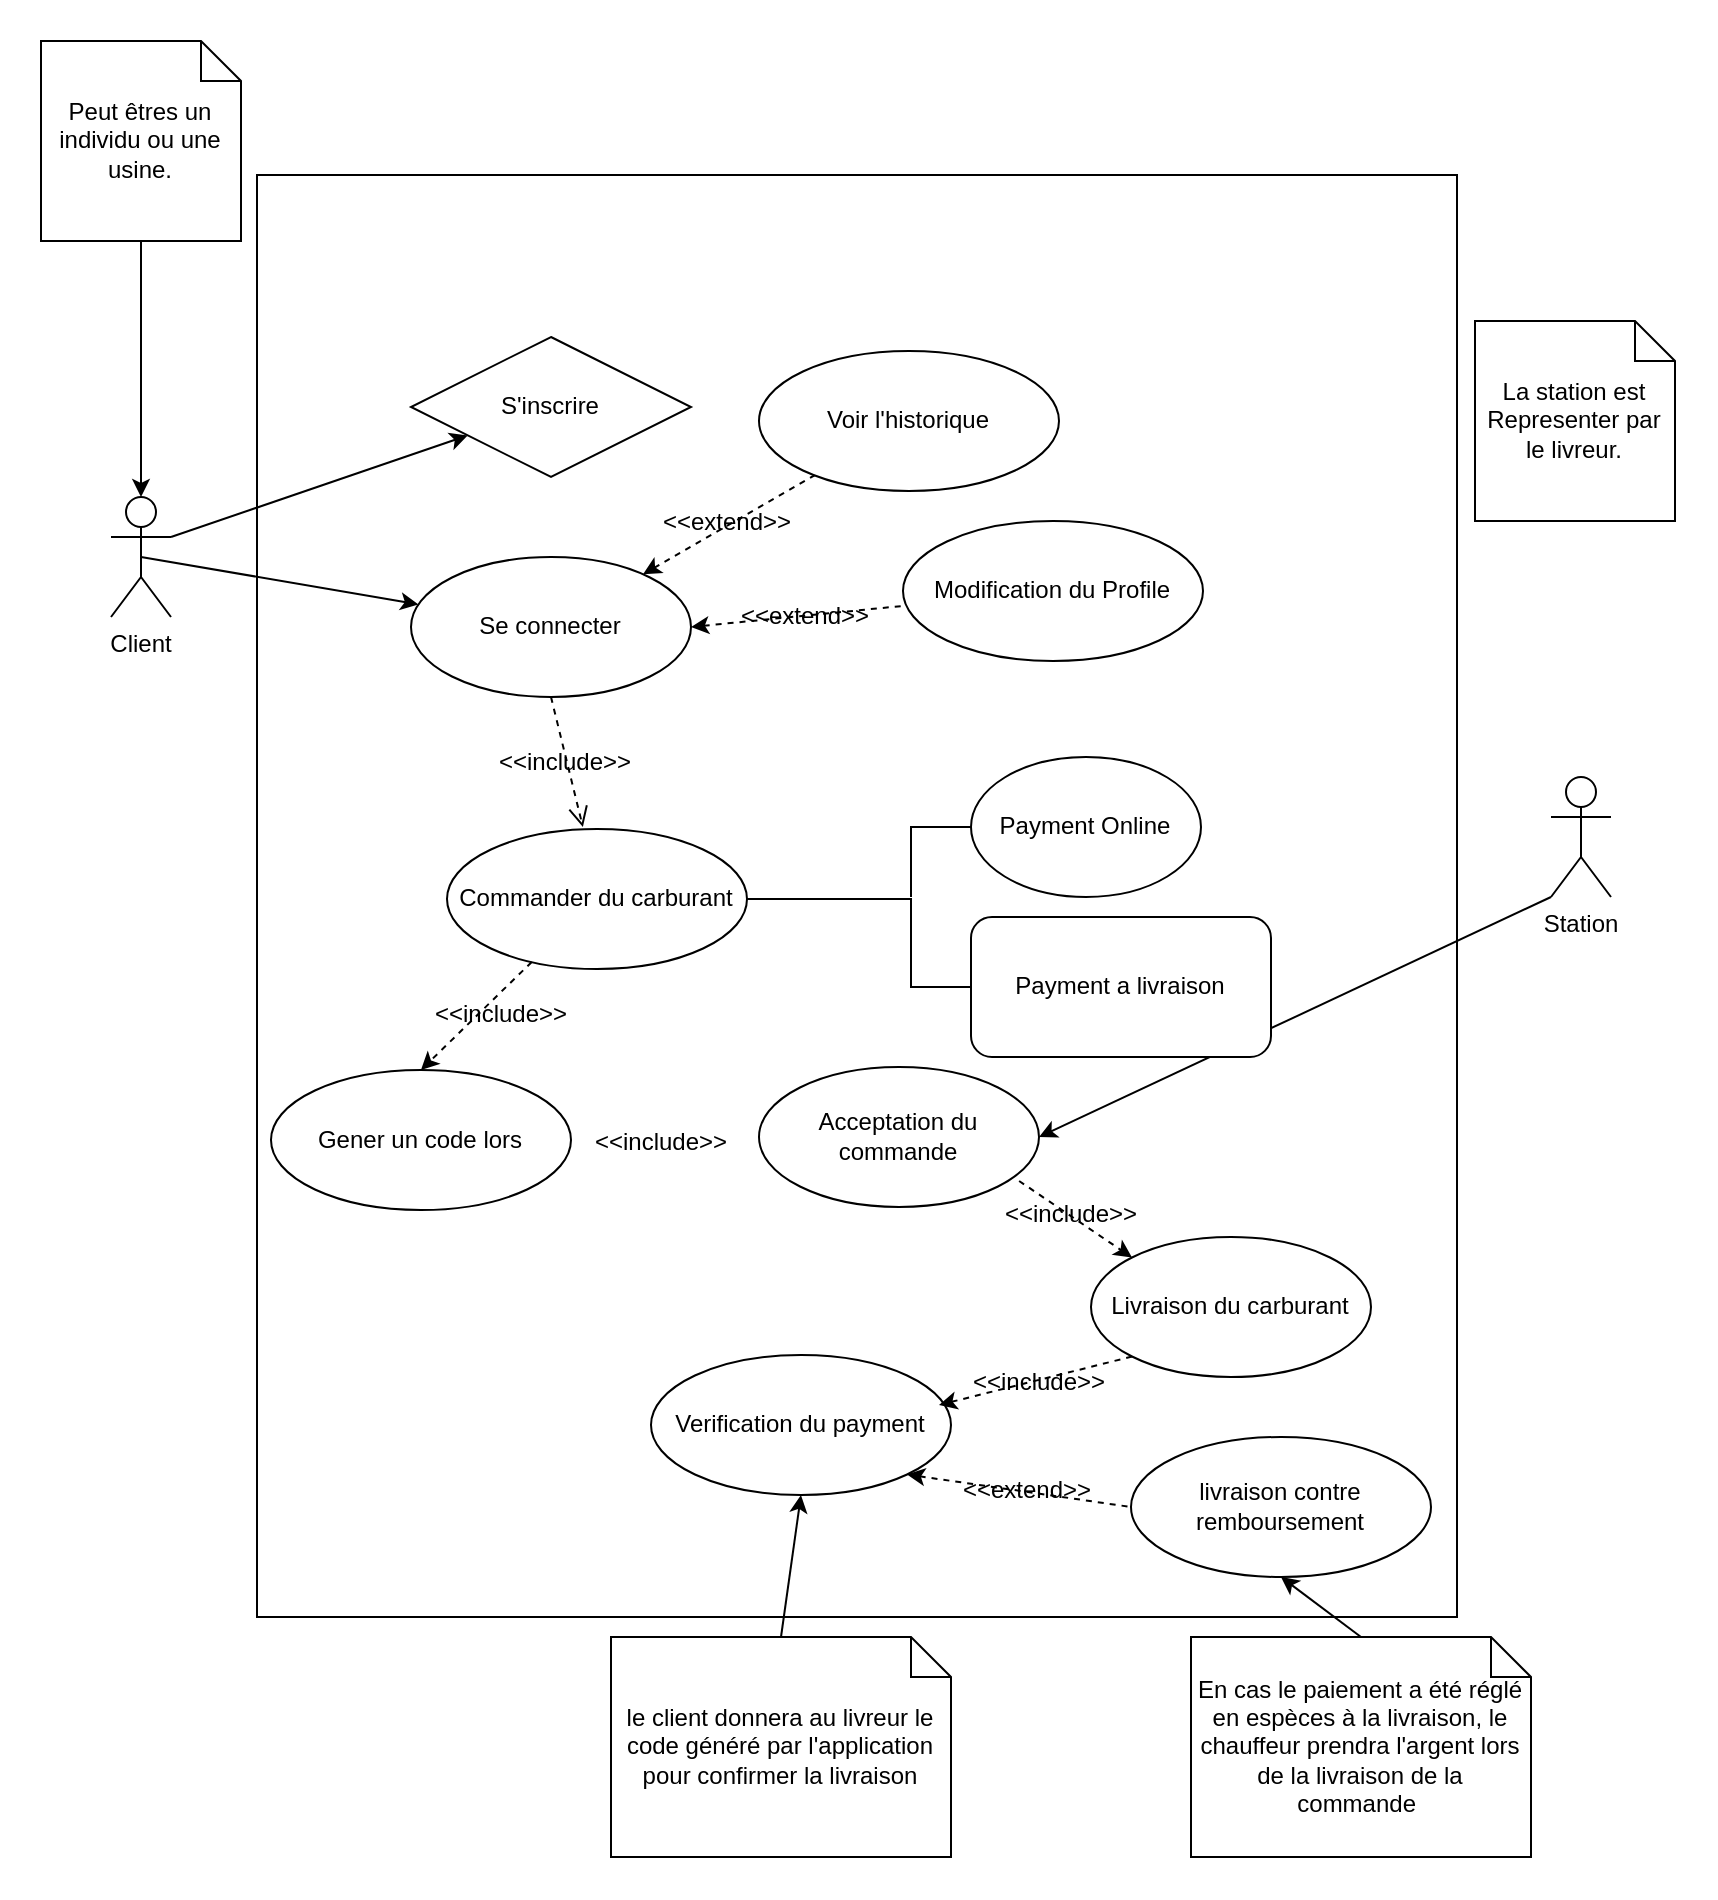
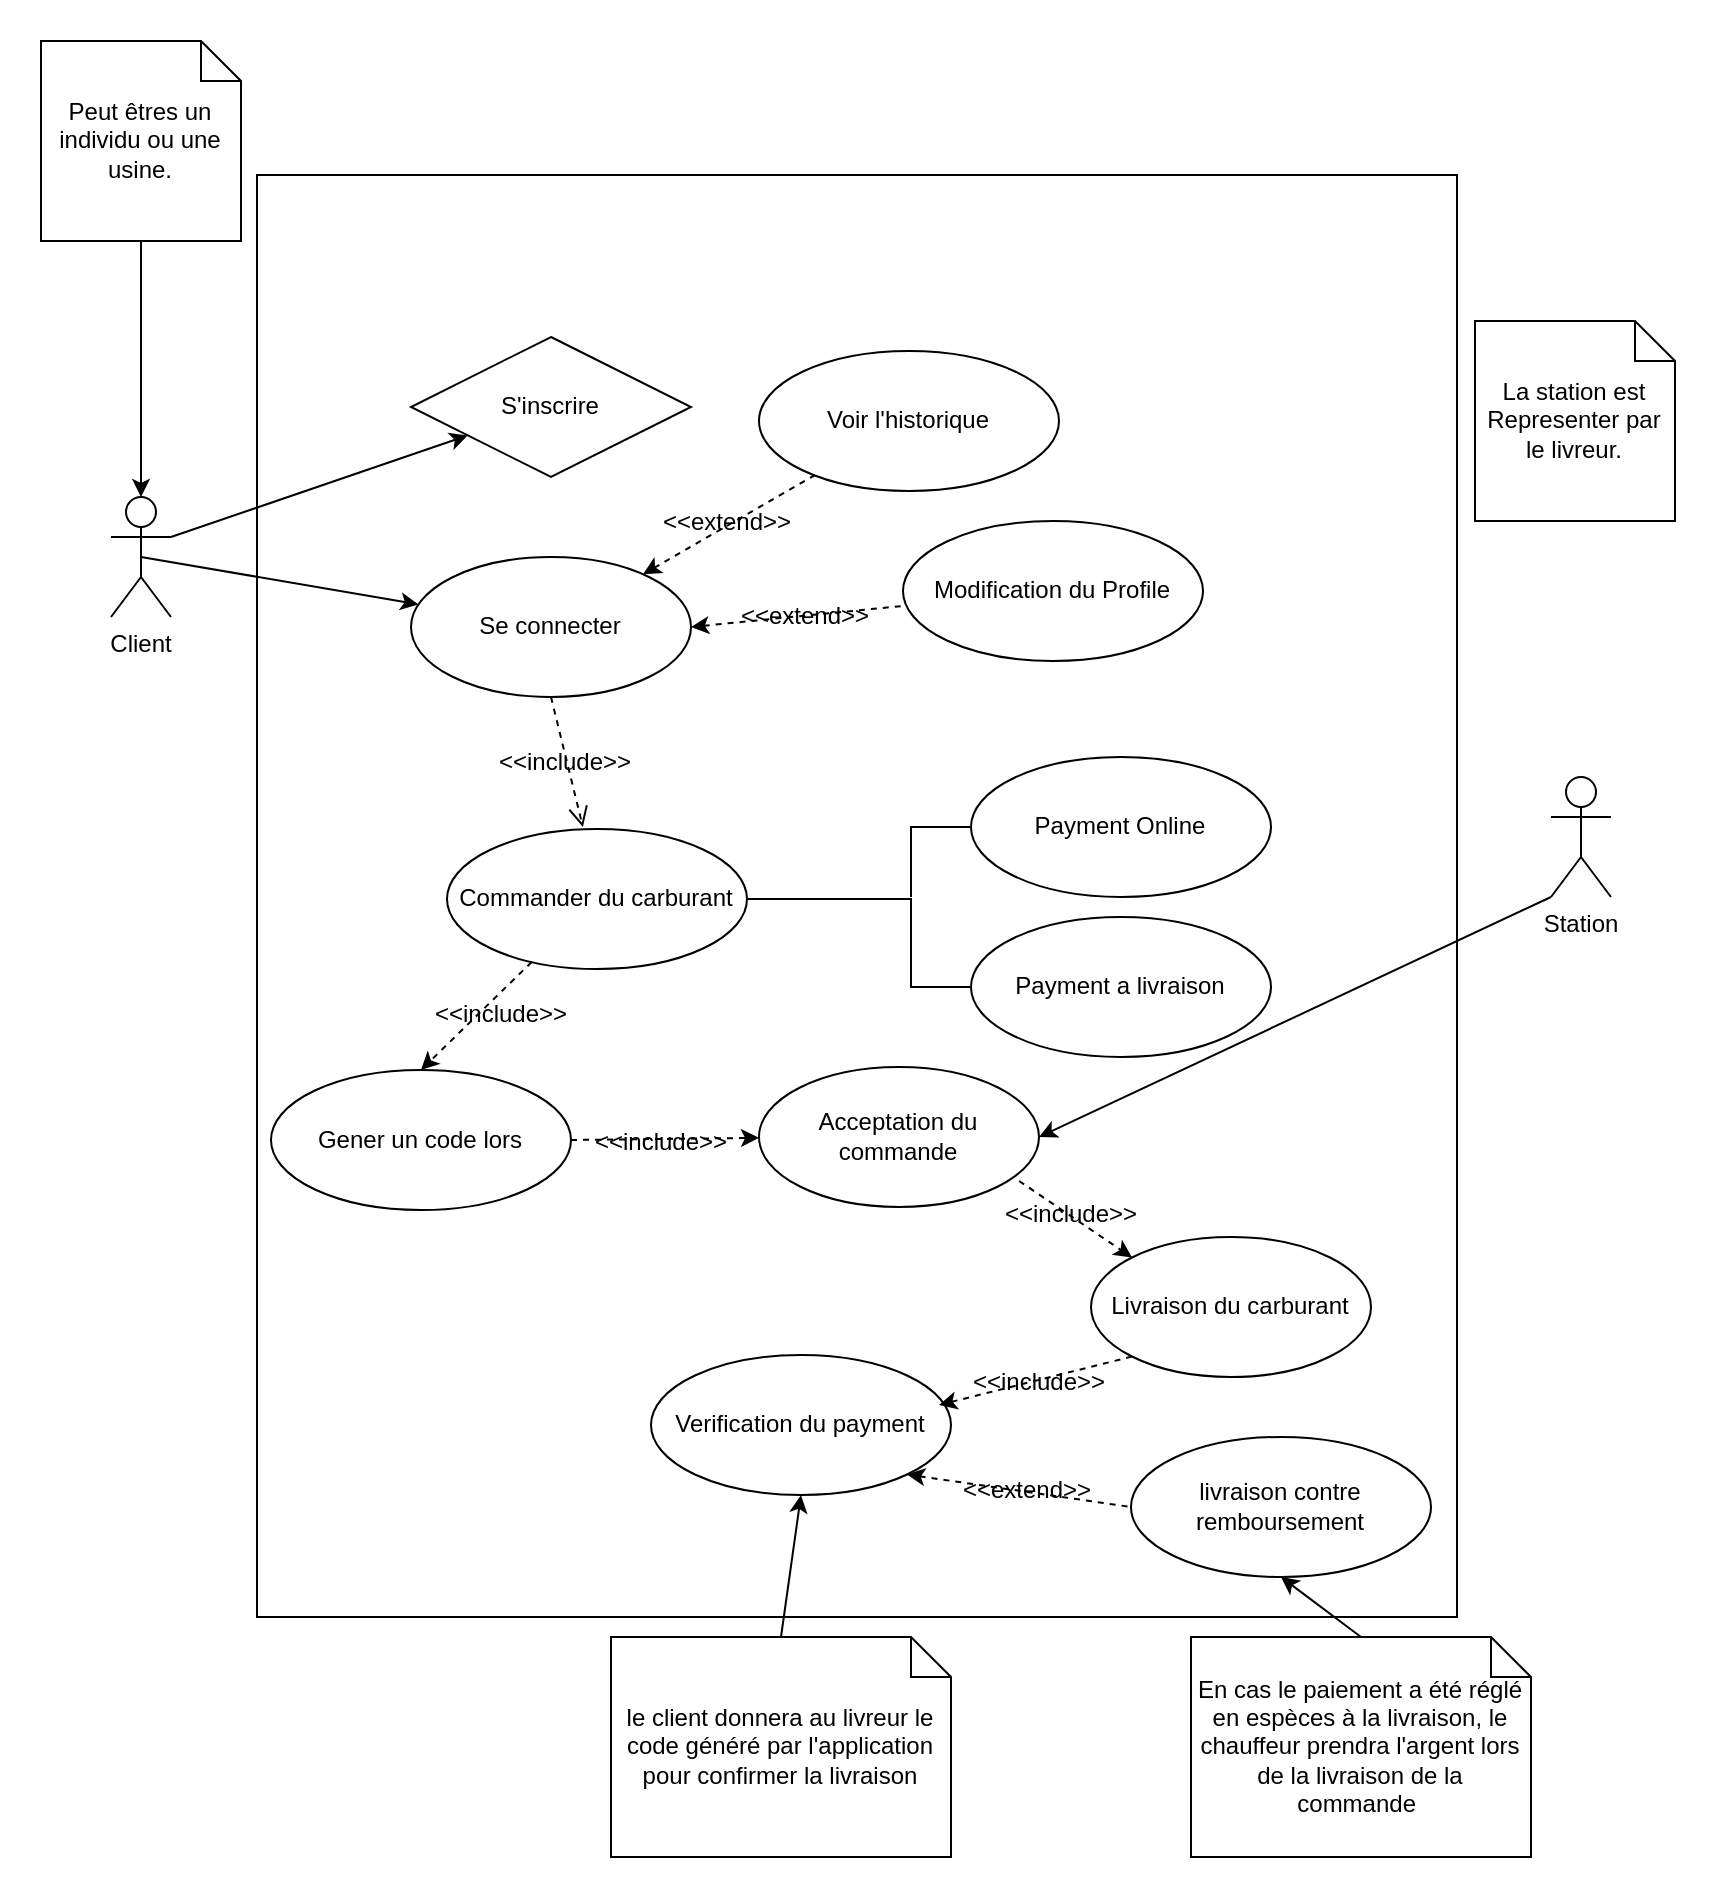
  <mxCell id="0" />
  <mxCell id="1" parent="0" />
  <mxCell id="2" value="" style="rounded=0;whiteSpace=wrap;html=1;" parent="1" vertex="1"><mxGeometry x="128" y="87" width="600" height="721" as="geometry" /></mxCell>
  <mxCell id="3" style="rounded=0;orthogonalLoop=1;jettySize=auto;html=1;exitX=1;exitY=0.333;exitDx=0;exitDy=0;exitPerimeter=0;" parent="1" source="5" target="6" edge="1"><mxGeometry relative="1" as="geometry" /></mxCell>
  <mxCell id="4" style="rounded=0;orthogonalLoop=1;jettySize=auto;html=1;exitX=0.5;exitY=0.5;exitDx=0;exitDy=0;exitPerimeter=0;" parent="1" source="5" target="7" edge="1"><mxGeometry relative="1" as="geometry" /></mxCell>
  <mxCell id="5" value="Client" style="shape=umlActor;verticalLabelPosition=bottom;verticalAlign=top;html=1;" parent="1" vertex="1"><mxGeometry x="55" y="248" width="30" height="60" as="geometry" /></mxCell>
  <mxCell id="6" value="S'inscrire" style="rhombus;whiteSpace=wrap;html=1;" parent="1" vertex="1"><mxGeometry x="205" y="168" width="140" height="70" as="geometry" /></mxCell>
  <mxCell id="7" value="Se connecter" style="ellipse;whiteSpace=wrap;html=1;" parent="1" vertex="1"><mxGeometry x="205" y="278" width="140" height="70" as="geometry" /></mxCell>
+ <mxCell id="8" style="edgeStyle=none;rounded=0;orthogonalLoop=1;jettySize=auto;html=1;exitX=1;exitY=0.5;exitDx=0;exitDy=0;dashed=1;sketch=0;" parent="1" source="42" target="25" edge="1"><mxGeometry relative="1" as="geometry" /></mxCell>
  <mxCell id="9" value="Commander du carburant" style="ellipse;whiteSpace=wrap;html=1;" parent="1" vertex="1"><mxGeometry x="223" y="414" width="150" height="70" as="geometry" /></mxCell>
  <mxCell id="10" value="&amp;lt;&amp;lt;include&amp;gt;&amp;gt;" style="text;html=1;align=center;" parent="1" vertex="1"><mxGeometry x="182" y="367" width="200" height="25" as="geometry" /></mxCell>
  <mxCell id="11" value="" style="html=1;verticalAlign=bottom;endArrow=open;dashed=1;endSize=8;exitX=0.5;exitY=1;exitDx=0;exitDy=0;entryX=0.453;entryY=-0.014;entryDx=0;entryDy=0;entryPerimeter=0;" parent="1" source="7" target="9" edge="1"><mxGeometry relative="1" as="geometry"><mxPoint x="495" y="398" as="sourcePoint" /><mxPoint x="415" y="398" as="targetPoint" /></mxGeometry></mxCell>
  <mxCell id="12" style="edgeStyle=none;rounded=0;orthogonalLoop=1;jettySize=auto;html=1;exitX=0;exitY=1;exitDx=0;exitDy=0;exitPerimeter=0;entryX=1;entryY=0.5;entryDx=0;entryDy=0;" parent="1" source="13" target="25" edge="1"><mxGeometry relative="1" as="geometry" /></mxCell>
  <mxCell id="13" value="Station" style="shape=umlActor;verticalLabelPosition=bottom;verticalAlign=top;html=1;" parent="1" vertex="1"><mxGeometry x="775" y="388" width="30" height="60" as="geometry" /></mxCell>
  <mxCell id="14" value="La station est Representer par le livreur." style="shape=note;size=20;whiteSpace=wrap;html=1;" parent="1" vertex="1"><mxGeometry x="737" y="160" width="100" height="100" as="geometry" /></mxCell>
  <mxCell id="15" value="Voir l'historique" style="ellipse;whiteSpace=wrap;html=1;" parent="1" vertex="1"><mxGeometry x="379" y="175" width="150" height="70" as="geometry" /></mxCell>
  <mxCell id="16" value="&amp;lt;&amp;lt;extend&amp;gt;&amp;gt;" style="text;html=1;align=center;" parent="1" vertex="1"><mxGeometry x="263" y="247" width="200" height="25" as="geometry" /></mxCell>
  <mxCell id="17" value="" style="html=1;verticalAlign=bottom;endArrow=none;dashed=1;endSize=8;startArrow=classic;startFill=1;endFill=0;" parent="1" source="7" target="15" edge="1"><mxGeometry relative="1" as="geometry"><mxPoint x="375" y="288.98" as="sourcePoint" /><mxPoint x="392.95" y="368" as="targetPoint" /></mxGeometry></mxCell>
  <mxCell id="18" style="edgeStyle=orthogonalEdgeStyle;rounded=0;orthogonalLoop=1;jettySize=auto;html=1;exitX=0.5;exitY=1;exitDx=0;exitDy=0;exitPerimeter=0;entryX=0.5;entryY=0;entryDx=0;entryDy=0;entryPerimeter=0;" parent="1" source="19" edge="1"><mxGeometry relative="1" as="geometry"><mxPoint x="70" y="248" as="targetPoint" /></mxGeometry></mxCell>
  <mxCell id="19" value="Peut êtres un individu ou une usine." style="shape=note;size=20;whiteSpace=wrap;html=1;" parent="1" vertex="1"><mxGeometry x="20" y="20" width="100" height="100" as="geometry" /></mxCell>
  <mxCell id="20" value="" style="endArrow=none;html=1;edgeStyle=orthogonalEdgeStyle;exitX=1;exitY=0.5;exitDx=0;exitDy=0;rounded=0;entryX=0;entryY=0.5;entryDx=0;entryDy=0;" parent="1" source="9" target="21" edge="1"><mxGeometry relative="1" as="geometry"><mxPoint x="315" y="538" as="sourcePoint" /><mxPoint x="465" y="538" as="targetPoint" /><Array as="points"><mxPoint x="455" y="449" /><mxPoint x="455" y="493" /></Array></mxGeometry></mxCell>
- <mxCell id="21" value="Payment a livraison" style="whiteSpace=wrap;html=1;rounded=1;" parent="1" vertex="1"><mxGeometry x="485" y="458" width="150" height="70" as="geometry" /></mxCell>
- <mxCell id="22" value="Payment Online" style="ellipse;whiteSpace=wrap;html=1;" parent="1" vertex="1"><mxGeometry x="485" y="378" width="115" height="70" as="geometry" /></mxCell>
+ <mxCell id="21" value="Payment a livraison" style="ellipse;whiteSpace=wrap;html=1;" parent="1" vertex="1"><mxGeometry x="485" y="458" width="150" height="70" as="geometry" /></mxCell>
+ <mxCell id="22" value="Payment Online" style="ellipse;whiteSpace=wrap;html=1;" parent="1" vertex="1"><mxGeometry x="485" y="378" width="150" height="70" as="geometry" /></mxCell>
  <mxCell id="23" value="" style="endArrow=none;html=1;edgeStyle=orthogonalEdgeStyle;entryX=0;entryY=0.5;entryDx=0;entryDy=0;rounded=0;" parent="1" target="22" edge="1"><mxGeometry relative="1" as="geometry"><mxPoint x="455" y="448" as="sourcePoint" /><mxPoint x="585" y="398" as="targetPoint" /><Array as="points"><mxPoint x="455" y="413" /></Array></mxGeometry></mxCell>
  <mxCell id="24" style="edgeStyle=none;rounded=0;sketch=0;orthogonalLoop=1;jettySize=auto;html=1;dashed=1;entryX=0;entryY=0;entryDx=0;entryDy=0;exitX=0.929;exitY=0.814;exitDx=0;exitDy=0;exitPerimeter=0;" parent="1" source="25" target="30" edge="1"><mxGeometry relative="1" as="geometry"><mxPoint x="465" y="608" as="sourcePoint" /></mxGeometry></mxCell>
  <mxCell id="25" value="Acceptation du commande" style="ellipse;whiteSpace=wrap;html=1;" parent="1" vertex="1"><mxGeometry x="379" y="533" width="140" height="70" as="geometry" /></mxCell>
  <mxCell id="26" value="&amp;lt;&amp;lt;include&amp;gt;&amp;gt;" style="text;html=1;align=center;" parent="1" vertex="1"><mxGeometry x="230" y="557" width="200" height="25" as="geometry" /></mxCell>
  <mxCell id="27" style="edgeStyle=none;rounded=0;sketch=0;orthogonalLoop=1;jettySize=auto;html=1;exitX=1;exitY=1;exitDx=0;exitDy=0;entryX=0;entryY=0.5;entryDx=0;entryDy=0;dashed=1;startArrow=classic;startFill=1;endArrow=none;endFill=0;" parent="1" source="28" target="33" edge="1"><mxGeometry relative="1" as="geometry" /></mxCell>
  <mxCell id="28" value="Verification du payment" style="ellipse;whiteSpace=wrap;html=1;" parent="1" vertex="1"><mxGeometry x="325" y="677" width="150" height="70" as="geometry" /></mxCell>
  <mxCell id="29" style="edgeStyle=none;rounded=0;sketch=0;orthogonalLoop=1;jettySize=auto;html=1;exitX=0;exitY=1;exitDx=0;exitDy=0;entryX=0.25;entryY=1;entryDx=0;entryDy=0;dashed=1;" parent="1" source="30" target="31" edge="1"><mxGeometry relative="1" as="geometry" /></mxCell>
  <mxCell id="30" value="Livraison du carburant" style="ellipse;whiteSpace=wrap;html=1;" parent="1" vertex="1"><mxGeometry x="545" y="618" width="140" height="70" as="geometry" /></mxCell>
  <mxCell id="31" value="&amp;lt;&amp;lt;include&amp;gt;&amp;gt;" style="text;html=1;align=center;" parent="1" vertex="1"><mxGeometry x="419" y="677" width="200" height="25" as="geometry" /></mxCell>
  <mxCell id="32" value="&amp;lt;&amp;lt;include&amp;gt;&amp;gt;" style="text;html=1;align=center;" parent="1" vertex="1"><mxGeometry x="435" y="593" width="200" height="25" as="geometry" /></mxCell>
  <mxCell id="33" value="livraison contre remboursement" style="ellipse;whiteSpace=wrap;html=1;" parent="1" vertex="1"><mxGeometry x="565" y="718" width="150" height="70" as="geometry" /></mxCell>
  <mxCell id="34" value="&amp;lt;&amp;lt;extend&amp;gt;&amp;gt;" style="text;html=1;align=center;" parent="1" vertex="1"><mxGeometry x="413" y="731" width="200" height="25" as="geometry" /></mxCell>
  <mxCell id="35" style="rounded=0;orthogonalLoop=1;jettySize=auto;html=1;exitX=0.5;exitY=0;exitDx=0;exitDy=0;exitPerimeter=0;entryX=0.5;entryY=1;entryDx=0;entryDy=0;" parent="1" source="36" target="33" edge="1"><mxGeometry relative="1" as="geometry"><mxPoint x="435" y="1096" as="targetPoint" /></mxGeometry></mxCell>
  <mxCell id="36" value="En cas le paiement a été réglé en espèces à la livraison, le chauffeur prendra l'argent lors de la livraison de la commande&amp;nbsp;" style="shape=note;size=20;whiteSpace=wrap;html=1;" parent="1" vertex="1"><mxGeometry x="595" y="818" width="170" height="110" as="geometry" /></mxCell>
  <mxCell id="37" style="rounded=0;orthogonalLoop=1;jettySize=auto;html=1;exitX=0.5;exitY=0;exitDx=0;exitDy=0;exitPerimeter=0;entryX=0.5;entryY=1;entryDx=0;entryDy=0;" parent="1" source="38" target="28" edge="1"><mxGeometry relative="1" as="geometry"><mxPoint x="350" y="788" as="targetPoint" /></mxGeometry></mxCell>
  <mxCell id="38" value="le client donnera au livreur le code généré par l'application pour confirmer la livraison" style="shape=note;size=20;whiteSpace=wrap;html=1;" parent="1" vertex="1"><mxGeometry x="305" y="818" width="170" height="110" as="geometry" /></mxCell>
  <mxCell id="39" value="Modification du Profile" style="ellipse;whiteSpace=wrap;html=1;" vertex="1" parent="1"><mxGeometry x="451" y="260" width="150" height="70" as="geometry" /></mxCell>
  <mxCell id="40" value="&amp;lt;&amp;lt;extend&amp;gt;&amp;gt;" style="text;html=1;align=center;" vertex="1" parent="1"><mxGeometry x="302" y="294" width="200" height="25" as="geometry" /></mxCell>
  <mxCell id="41" value="" style="html=1;verticalAlign=bottom;endArrow=none;dashed=1;endSize=8;startArrow=classic;startFill=1;endFill=0;exitX=1;exitY=0.5;exitDx=0;exitDy=0;" edge="1" target="39" parent="1" source="7"><mxGeometry relative="1" as="geometry"><mxPoint x="393.046" y="371.638" as="sourcePoint" /><mxPoint x="464.95" y="453" as="targetPoint" /></mxGeometry></mxCell>
  <mxCell id="42" value="Gener un code lors" style="ellipse;whiteSpace=wrap;html=1;" vertex="1" parent="1"><mxGeometry x="135" y="534.5" width="150" height="70" as="geometry" /></mxCell>
  <mxCell id="43" style="edgeStyle=none;rounded=0;orthogonalLoop=1;jettySize=auto;html=1;dashed=1;sketch=0;entryX=0.5;entryY=0;entryDx=0;entryDy=0;" edge="1" parent="1" source="9" target="42"><mxGeometry relative="1" as="geometry"><mxPoint x="216" y="493.52" as="sourcePoint" /><mxPoint x="320.207" y="551.489" as="targetPoint" /></mxGeometry></mxCell>
  <mxCell id="44" value="&amp;lt;&amp;lt;include&amp;gt;&amp;gt;" style="text;html=1;align=center;" vertex="1" parent="1"><mxGeometry x="150" y="493" width="200" height="25" as="geometry" /></mxCell>
